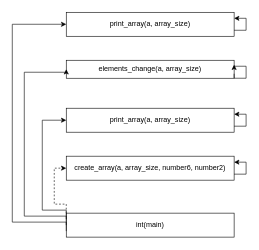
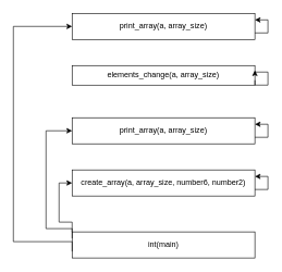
  <mxCell id="0" />
  <mxCell id="1" parent="0" />
- <mxCell id="2" style="edgeStyle=orthogonalEdgeStyle;rounded=0;orthogonalLoop=1;jettySize=auto;html=1;exitX=0;exitY=0;exitDx=0;exitDy=0;entryX=0;entryY=0.5;entryDx=0;entryDy=0;dashed=1;" edge="1" parent="1" source="3" target="4"><mxGeometry relative="1" as="geometry"><Array as="points"><mxPoint x="90" y="340" /><mxPoint x="90" y="280" /></Array></mxGeometry></mxCell>
+ <mxCell id="2" style="edgeStyle=orthogonalEdgeStyle;rounded=0;orthogonalLoop=1;jettySize=auto;html=1;exitX=0;exitY=0;exitDx=0;exitDy=0;entryX=0;entryY=0.5;entryDx=0;entryDy=0;" edge="1" parent="1" source="3" target="4"><mxGeometry relative="1" as="geometry"><Array as="points"><mxPoint x="90" y="340" /><mxPoint x="90" y="280" /></Array></mxGeometry></mxCell>
  <mxCell id="3" value="int(main)" style="rounded=0;whiteSpace=wrap;html=1;" vertex="1" parent="1"><mxGeometry x="110" y="355" width="280" height="40" as="geometry" /></mxCell>
  <mxCell id="4" value="create_array(a, array_size, number6, number2)" style="rounded=0;whiteSpace=wrap;html=1;" vertex="1" parent="1"><mxGeometry x="110" y="260" width="280" height="40" as="geometry" /></mxCell>
  <mxCell id="5" value="print_array(a, array_size)" style="rounded=0;whiteSpace=wrap;html=1;" vertex="1" parent="1"><mxGeometry x="110" y="180" width="280" height="40" as="geometry" /></mxCell>
  <mxCell id="6" value="elements_change(a, array_size)" style="rounded=0;whiteSpace=wrap;html=1;" vertex="1" parent="1"><mxGeometry x="110" y="100" width="280" height="30" as="geometry" /></mxCell>
  <mxCell id="7" value="print_array(a, array_size)" style="rounded=0;whiteSpace=wrap;html=1;" vertex="1" parent="1"><mxGeometry x="110" y="20" width="280" height="40" as="geometry" /></mxCell>
  <mxCell id="8" style="edgeStyle=orthogonalEdgeStyle;rounded=0;orthogonalLoop=1;jettySize=auto;html=1;exitX=0;exitY=0.25;exitDx=0;exitDy=0;entryX=0;entryY=0.5;entryDx=0;entryDy=0;" edge="1" parent="1" source="3" target="5"><mxGeometry relative="1" as="geometry"><mxPoint x="120" y="370" as="sourcePoint" /><mxPoint x="120" y="290" as="targetPoint" /><Array as="points"><mxPoint x="70" y="350" /><mxPoint x="70" y="200" /></Array></mxGeometry></mxCell>
- <mxCell id="9" style="edgeStyle=orthogonalEdgeStyle;rounded=0;orthogonalLoop=1;jettySize=auto;html=1;exitX=0;exitY=0.5;exitDx=0;exitDy=0;entryX=0;entryY=0.5;entryDx=0;entryDy=0;" edge="1" parent="1" source="3" target="6"><mxGeometry relative="1" as="geometry"><mxPoint x="120" y="370" as="sourcePoint" /><mxPoint x="120" y="50" as="targetPoint" /><Array as="points"><mxPoint x="40" y="360" /><mxPoint x="40" y="120" /></Array></mxGeometry></mxCell>
  <mxCell id="10" style="edgeStyle=orthogonalEdgeStyle;rounded=0;orthogonalLoop=1;jettySize=auto;html=1;exitX=0;exitY=0.75;exitDx=0;exitDy=0;entryX=0;entryY=0.5;entryDx=0;entryDy=0;" edge="1" parent="1" source="3" target="7"><mxGeometry relative="1" as="geometry"><mxPoint x="120" y="370" as="sourcePoint" /><mxPoint x="120" y="-30" as="targetPoint" /><Array as="points"><mxPoint x="20" y="370" /><mxPoint x="20" y="40" /></Array></mxGeometry></mxCell>
  <mxCell id="11" style="edgeStyle=orthogonalEdgeStyle;rounded=0;orthogonalLoop=1;jettySize=auto;html=1;exitX=1;exitY=0.75;exitDx=0;exitDy=0;entryX=1;entryY=0.25;entryDx=0;entryDy=0;" edge="1" parent="1" source="4" target="4"><mxGeometry relative="1" as="geometry"><Array as="points"><mxPoint x="410" y="290" /><mxPoint x="410" y="270" /></Array></mxGeometry></mxCell>
  <mxCell id="12" style="edgeStyle=orthogonalEdgeStyle;rounded=0;orthogonalLoop=1;jettySize=auto;html=1;exitX=1;exitY=0.75;exitDx=0;exitDy=0;entryX=1;entryY=0.25;entryDx=0;entryDy=0;" edge="1" parent="1" source="5" target="5"><mxGeometry relative="1" as="geometry"><Array as="points"><mxPoint x="410" y="210" /><mxPoint x="410" y="190" /></Array></mxGeometry></mxCell>
  <mxCell id="13" style="edgeStyle=orthogonalEdgeStyle;rounded=0;orthogonalLoop=1;jettySize=auto;html=1;exitX=1;exitY=0.75;exitDx=0;exitDy=0;entryX=1;entryY=0.25;entryDx=0;entryDy=0;" edge="1" parent="1" source="6" target="6"><mxGeometry relative="1" as="geometry"><Array as="points"><mxPoint x="410" y="130" /><mxPoint x="410" y="110" /></Array></mxGeometry></mxCell>
  <mxCell id="14" style="edgeStyle=orthogonalEdgeStyle;rounded=0;orthogonalLoop=1;jettySize=auto;html=1;exitX=1;exitY=0.75;exitDx=0;exitDy=0;entryX=1;entryY=0.25;entryDx=0;entryDy=0;" edge="1" parent="1" source="7" target="7"><mxGeometry relative="1" as="geometry"><Array as="points"><mxPoint x="410" y="50" /><mxPoint x="410" y="30" /></Array></mxGeometry></mxCell>
